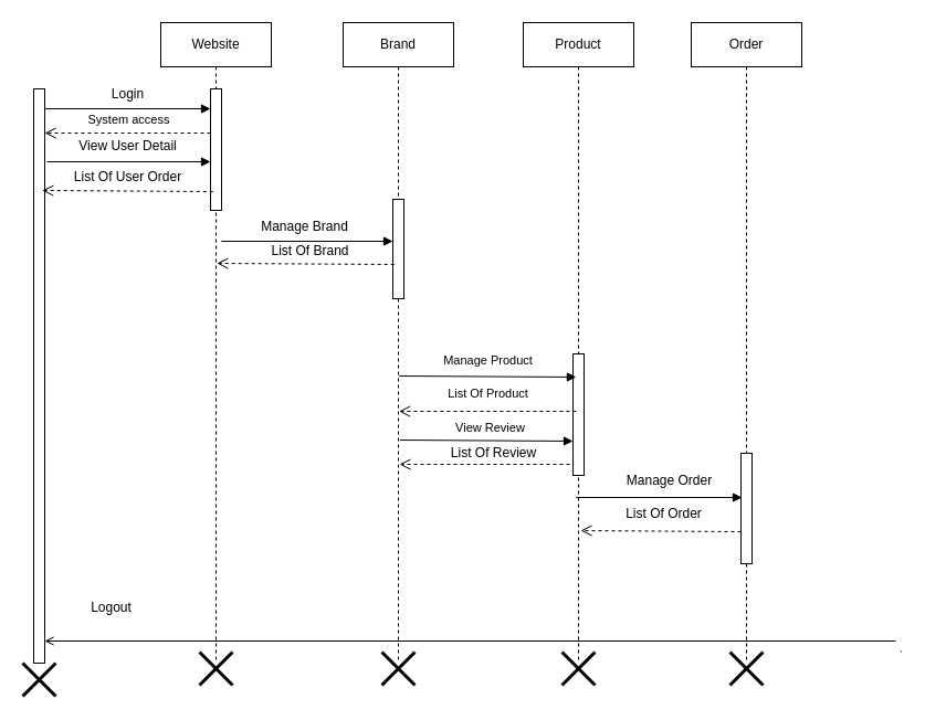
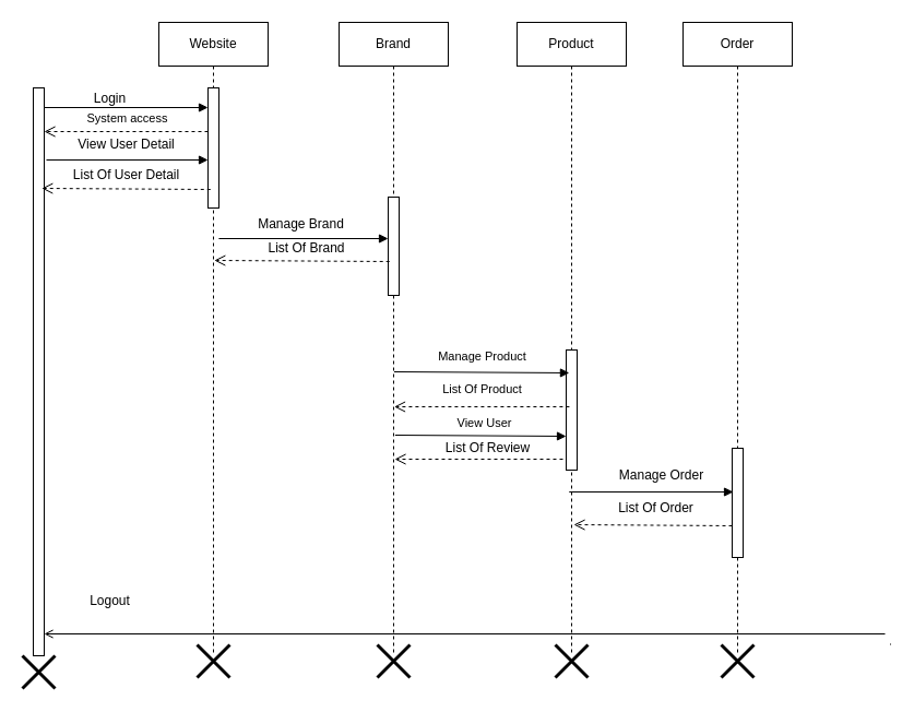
  <mxCell id="0" />
  <mxCell id="1" parent="0" />
  <mxCell id="2" value="" style="html=1;points=[[0,0,0,0,5],[0,1,0,0,-5],[1,0,0,0,5],[1,1,0,0,-5]];perimeter=orthogonalPerimeter;outlineConnect=0;targetShapes=umlLifeline;portConstraint=eastwest;newEdgeStyle={&quot;curved&quot;:0,&quot;rounded&quot;:0};" parent="1" vertex="1"><mxGeometry x="30" y="80" width="10" height="520" as="geometry" /></mxCell>
  <mxCell id="3" value="Website" style="shape=umlLifeline;perimeter=lifelinePerimeter;whiteSpace=wrap;html=1;container=1;dropTarget=0;collapsible=0;recursiveResize=0;outlineConnect=0;portConstraint=eastwest;newEdgeStyle={&quot;curved&quot;:0,&quot;rounded&quot;:0};" parent="1" vertex="1"><mxGeometry x="145" y="20" width="100" height="580" as="geometry" /></mxCell>
  <mxCell id="4" value="" style="html=1;points=[[0,0,0,0,5],[0,1,0,0,-5],[1,0,0,0,5],[1,1,0,0,-5]];perimeter=orthogonalPerimeter;outlineConnect=0;targetShapes=umlLifeline;portConstraint=eastwest;newEdgeStyle={&quot;curved&quot;:0,&quot;rounded&quot;:0};" parent="3" vertex="1"><mxGeometry x="45" y="60" width="10" height="110" as="geometry" /></mxCell>
  <mxCell id="5" value="Brand" style="shape=umlLifeline;perimeter=lifelinePerimeter;whiteSpace=wrap;html=1;container=1;dropTarget=0;collapsible=0;recursiveResize=0;outlineConnect=0;portConstraint=eastwest;newEdgeStyle={&quot;curved&quot;:0,&quot;rounded&quot;:0};" parent="1" vertex="1"><mxGeometry x="310" y="20" width="100" height="580" as="geometry" /></mxCell>
  <mxCell id="6" value="" style="html=1;points=[[0,0,0,0,5],[0,1,0,0,-5],[1,0,0,0,5],[1,1,0,0,-5]];perimeter=orthogonalPerimeter;outlineConnect=0;targetShapes=umlLifeline;portConstraint=eastwest;newEdgeStyle={&quot;curved&quot;:0,&quot;rounded&quot;:0};" parent="5" vertex="1"><mxGeometry x="45" y="160" width="10" height="90" as="geometry" /></mxCell>
  <mxCell id="7" value="Product" style="shape=umlLifeline;perimeter=lifelinePerimeter;whiteSpace=wrap;html=1;container=1;dropTarget=0;collapsible=0;recursiveResize=0;outlineConnect=0;portConstraint=eastwest;newEdgeStyle={&quot;curved&quot;:0,&quot;rounded&quot;:0};" parent="1" vertex="1"><mxGeometry x="473" y="20" width="100" height="580" as="geometry" /></mxCell>
  <mxCell id="8" value="" style="html=1;points=[[0,0,0,0,5],[0,1,0,0,-5],[1,0,0,0,5],[1,1,0,0,-5]];perimeter=orthogonalPerimeter;outlineConnect=0;targetShapes=umlLifeline;portConstraint=eastwest;newEdgeStyle={&quot;curved&quot;:0,&quot;rounded&quot;:0};" parent="7" vertex="1"><mxGeometry x="45" y="300" width="10" height="110" as="geometry" /></mxCell>
  <mxCell id="9" value="Order" style="shape=umlLifeline;perimeter=lifelinePerimeter;whiteSpace=wrap;html=1;container=1;dropTarget=0;collapsible=0;recursiveResize=0;outlineConnect=0;portConstraint=eastwest;newEdgeStyle={&quot;curved&quot;:0,&quot;rounded&quot;:0};" parent="1" vertex="1"><mxGeometry x="625" y="20" width="100" height="580" as="geometry" /></mxCell>
  <mxCell id="10" value="" style="html=1;points=[[0,0,0,0,5],[0,1,0,0,-5],[1,0,0,0,5],[1,1,0,0,-5]];perimeter=orthogonalPerimeter;outlineConnect=0;targetShapes=umlLifeline;portConstraint=eastwest;newEdgeStyle={&quot;curved&quot;:0,&quot;rounded&quot;:0};" parent="9" vertex="1"><mxGeometry x="45" y="390" width="10" height="100" as="geometry" /></mxCell>
  <mxCell id="11" value="" style="shape=umlDestroy;whiteSpace=wrap;html=1;strokeWidth=3;targetShapes=umlLifeline;" parent="1" vertex="1"><mxGeometry x="180" y="590" width="30" height="30" as="geometry" /></mxCell>
  <mxCell id="12" value="" style="shape=umlDestroy;whiteSpace=wrap;html=1;strokeWidth=3;targetShapes=umlLifeline;" parent="1" vertex="1"><mxGeometry x="20" y="600" width="30" height="30" as="geometry" /></mxCell>
  <mxCell id="13" value="&lt;div style=&quot;text-align: left;&quot;&gt;&lt;br&gt;&lt;/div&gt;" style="html=1;verticalAlign=bottom;endArrow=block;curved=0;rounded=0;" parent="1" target="4" edge="1"><mxGeometry y="30" width="80" relative="1" as="geometry"><mxPoint x="42" y="146" as="sourcePoint" /><mxPoint x="185" y="150" as="targetPoint" /><mxPoint as="offset" /></mxGeometry></mxCell>
  <mxCell id="14" value="" style="shape=umlDestroy;whiteSpace=wrap;html=1;strokeWidth=3;targetShapes=umlLifeline;" parent="1" vertex="1"><mxGeometry x="345" y="590" width="30" height="30" as="geometry" /></mxCell>
  <mxCell id="15" value="" style="shape=umlDestroy;whiteSpace=wrap;html=1;strokeWidth=3;targetShapes=umlLifeline;" parent="1" vertex="1"><mxGeometry x="508" y="590" width="30" height="30" as="geometry" /></mxCell>
  <mxCell id="16" value="" style="html=1;verticalAlign=bottom;endArrow=open;dashed=1;endSize=8;curved=0;rounded=0;" parent="1" edge="1"><mxGeometry y="-30" relative="1" as="geometry"><mxPoint x="190" y="120" as="sourcePoint" /><mxPoint x="40" y="120" as="targetPoint" /><mxPoint as="offset" /></mxGeometry></mxCell>
  <mxCell id="17" value="" style="html=1;verticalAlign=bottom;endArrow=block;curved=0;rounded=0;exitX=1;exitY=0;exitDx=0;exitDy=5;exitPerimeter=0;" parent="1" edge="1"><mxGeometry x="0.133" y="35" width="80" relative="1" as="geometry"><mxPoint x="40" y="98" as="sourcePoint" /><mxPoint x="190" y="98" as="targetPoint" /><mxPoint as="offset" /></mxGeometry></mxCell>
  <mxCell id="18" value="System access" style="edgeLabel;html=1;align=center;verticalAlign=middle;resizable=0;points=[];" parent="17" vertex="1" connectable="0"><mxGeometry x="-0.128" y="-8" relative="1" as="geometry"><mxPoint x="10" y="1" as="offset" /></mxGeometry></mxCell>
  <mxCell id="19" value="" style="html=1;verticalAlign=bottom;endArrow=block;curved=0;rounded=0;" parent="1" edge="1"><mxGeometry width="80" relative="1" as="geometry"><mxPoint x="199.912" y="218" as="sourcePoint" /><mxPoint x="355" y="218" as="targetPoint" /></mxGeometry></mxCell>
  <mxCell id="20" value="" style="html=1;verticalAlign=bottom;endArrow=open;dashed=1;endSize=8;curved=0;rounded=0;" parent="1" edge="1"><mxGeometry relative="1" as="geometry"><mxPoint x="356.2" y="239" as="sourcePoint" /><mxPoint x="195.791" y="238" as="targetPoint" /></mxGeometry></mxCell>
  <mxCell id="21" value="" style="html=1;verticalAlign=bottom;endArrow=block;curved=0;rounded=0;" parent="1" edge="1"><mxGeometry x="-0.047" y="19" width="80" relative="1" as="geometry"><mxPoint x="361.399" y="398" as="sourcePoint" /><mxPoint x="518" y="399" as="targetPoint" /><mxPoint as="offset" /></mxGeometry></mxCell>
  <mxCell id="22" value="" style="html=1;verticalAlign=bottom;endArrow=open;curved=0;rounded=0;endFill=0;" parent="1" edge="1"><mxGeometry x="-0.001" width="80" relative="1" as="geometry"><mxPoint x="810" y="580" as="sourcePoint" /><mxPoint x="40" y="580" as="targetPoint" /><mxPoint as="offset" /></mxGeometry></mxCell>
  <mxCell id="23" value="" style="html=1;verticalAlign=bottom;endArrow=open;dashed=1;endSize=8;curved=0;rounded=0;" parent="1" edge="1"><mxGeometry y="-30" relative="1" as="geometry"><mxPoint x="192.25" y="173" as="sourcePoint" /><mxPoint x="37.75" y="172" as="targetPoint" /><mxPoint as="offset" /></mxGeometry></mxCell>
  <mxCell id="24" value="&lt;span style=&quot;font-size: 11px; background-color: rgb(255, 255, 255);&quot;&gt;Manage Product&lt;/span&gt;" style="text;html=1;align=center;verticalAlign=middle;resizable=0;points=[];autosize=1;strokeColor=none;fillColor=none;" parent="1" vertex="1"><mxGeometry x="390.7" y="311" width="100" height="30" as="geometry" /></mxCell>
  <mxCell id="25" value="&lt;span style=&quot;font-size: 11px; background-color: rgb(255, 255, 255);&quot;&gt;List Of Product&lt;/span&gt;" style="text;html=1;align=center;verticalAlign=middle;resizable=0;points=[];autosize=1;strokeColor=none;fillColor=none;" parent="1" vertex="1"><mxGeometry x="390.7" y="341" width="100" height="30" as="geometry" /></mxCell>
  <mxCell id="26" value="List Of Review" style="text;html=1;align=center;verticalAlign=middle;resizable=0;points=[];autosize=1;strokeColor=none;fillColor=none;" parent="1" vertex="1"><mxGeometry x="395.7" y="395" width="100" height="30" as="geometry" /></mxCell>
- <mxCell id="27" value="&lt;span style=&quot;font-size: 11px; background-color: rgb(255, 255, 255);&quot;&gt;View Review&lt;/span&gt;" style="text;html=1;align=center;verticalAlign=middle;resizable=0;points=[];autosize=1;strokeColor=none;fillColor=none;" parent="1" vertex="1"><mxGeometry x="398" y="372" width="90" height="30" as="geometry" /></mxCell>
+ <mxCell id="27" value="&lt;span style=&quot;font-size: 11px; background-color: rgb(255, 255, 255);&quot;&gt;View User&lt;/span&gt;" style="text;html=1;align=center;verticalAlign=middle;resizable=0;points=[];autosize=1;strokeColor=none;fillColor=none;" parent="1" vertex="1"><mxGeometry x="398" y="372" width="90" height="30" as="geometry" /></mxCell>
  <mxCell id="28" value="" style="html=1;verticalAlign=bottom;endArrow=open;dashed=1;endSize=8;curved=0;rounded=0;" parent="1" edge="1"><mxGeometry relative="1" as="geometry"><mxPoint x="668.81" y="480" as="sourcePoint" /><mxPoint x="668" y="479.815" as="targetPoint" /></mxGeometry></mxCell>
  <mxCell id="29" value="Manage Brand" style="text;html=1;align=center;verticalAlign=middle;resizable=0;points=[];autosize=1;strokeColor=none;fillColor=none;" parent="1" vertex="1"><mxGeometry x="225" y="190" width="100" height="30" as="geometry" /></mxCell>
- <mxCell id="30" value="Login" style="text;html=1;align=center;verticalAlign=middle;resizable=0;points=[];autosize=1;strokeColor=none;fillColor=none;" parent="1" vertex="1"><mxGeometry x="90" y="70" width="50" height="30" as="geometry" /></mxCell>
+ <mxCell id="30" value="Login" style="text;html=1;align=center;verticalAlign=middle;resizable=0;points=[];autosize=1;strokeColor=none;fillColor=none;" parent="1" vertex="1"><mxGeometry x="75" y="75" width="50" height="30" as="geometry" /></mxCell>
  <mxCell id="31" value="View User Detail" style="text;html=1;align=center;verticalAlign=middle;resizable=0;points=[];autosize=1;strokeColor=none;fillColor=none;" parent="1" vertex="1"><mxGeometry x="60" y="117" width="110" height="30" as="geometry" /></mxCell>
  <mxCell id="32" value="Logout" style="text;html=1;align=center;verticalAlign=middle;resizable=0;points=[];autosize=1;strokeColor=none;fillColor=none;" parent="1" vertex="1"><mxGeometry x="70" y="535" width="60" height="30" as="geometry" /></mxCell>
- <mxCell id="33" value="List Of User Order" style="text;html=1;align=center;verticalAlign=middle;resizable=0;points=[];autosize=1;strokeColor=none;fillColor=none;" parent="1" vertex="1"><mxGeometry x="55" y="145" width="120" height="30" as="geometry" /></mxCell>
+ <mxCell id="33" value="List Of User Detail" style="text;html=1;align=center;verticalAlign=middle;resizable=0;points=[];autosize=1;strokeColor=none;fillColor=none;" parent="1" vertex="1"><mxGeometry x="55" y="145" width="120" height="30" as="geometry" /></mxCell>
  <mxCell id="34" value="List Of Brand" style="text;html=1;align=center;verticalAlign=middle;resizable=0;points=[];autosize=1;strokeColor=none;fillColor=none;" parent="1" vertex="1"><mxGeometry x="235" y="212" width="90" height="30" as="geometry" /></mxCell>
  <mxCell id="35" value="" style="html=1;verticalAlign=bottom;endArrow=open;dashed=1;endSize=8;curved=0;rounded=0;" parent="1" edge="1"><mxGeometry x="0.003" relative="1" as="geometry"><mxPoint x="515" y="420" as="sourcePoint" /><mxPoint x="361" y="420" as="targetPoint" /><mxPoint as="offset" /></mxGeometry></mxCell>
  <mxCell id="36" value="Manage Order" style="text;html=1;align=center;verticalAlign=middle;resizable=0;points=[];autosize=1;strokeColor=none;fillColor=none;" parent="1" vertex="1"><mxGeometry x="555" y="420" width="100" height="30" as="geometry" /></mxCell>
  <mxCell id="37" value="" style="html=1;verticalAlign=bottom;endArrow=block;curved=0;rounded=0;" parent="1" edge="1"><mxGeometry x="-0.047" y="19" width="80" relative="1" as="geometry"><mxPoint x="520.75" y="450" as="sourcePoint" /><mxPoint x="671" y="450" as="targetPoint" /><mxPoint as="offset" /></mxGeometry></mxCell>
  <mxCell id="38" value="List Of Order" style="text;html=1;align=center;verticalAlign=middle;resizable=0;points=[];autosize=1;strokeColor=none;fillColor=none;" parent="1" vertex="1"><mxGeometry x="555" y="450" width="90" height="30" as="geometry" /></mxCell>
  <mxCell id="39" value="" style="html=1;verticalAlign=bottom;endArrow=open;dashed=1;endSize=8;curved=0;rounded=0;" parent="1" edge="1"><mxGeometry x="0.003" relative="1" as="geometry"><mxPoint x="670" y="481" as="sourcePoint" /><mxPoint x="525" y="480" as="targetPoint" /><mxPoint as="offset" /></mxGeometry></mxCell>
  <mxCell id="40" value="" style="html=1;verticalAlign=bottom;endArrow=block;curved=0;rounded=0;" parent="1" edge="1"><mxGeometry x="0.003" y="29" width="80" relative="1" as="geometry"><mxPoint x="360.5" y="340" as="sourcePoint" /><mxPoint x="520.909" y="341" as="targetPoint" /><mxPoint as="offset" /></mxGeometry></mxCell>
  <mxCell id="41" value="" style="html=1;verticalAlign=bottom;endArrow=open;dashed=1;endSize=8;curved=0;rounded=0;" parent="1" edge="1"><mxGeometry relative="1" as="geometry"><mxPoint x="520.909" y="372" as="sourcePoint" /><mxPoint x="360.5" y="372" as="targetPoint" /></mxGeometry></mxCell>
  <mxCell id="42" value="" style="shape=umlDestroy;whiteSpace=wrap;html=1;strokeWidth=3;targetShapes=umlLifeline;" parent="1" vertex="1"><mxGeometry x="660" y="590" width="30" height="30" as="geometry" /></mxCell>
  <mxCell id="43" value="" style="endArrow=none;dashed=1;html=1;rounded=0;" parent="1" edge="1"><mxGeometry width="50" height="50" relative="1" as="geometry"><mxPoint x="815" y="590" as="sourcePoint" /><mxPoint x="815" y="589" as="targetPoint" /></mxGeometry></mxCell>
